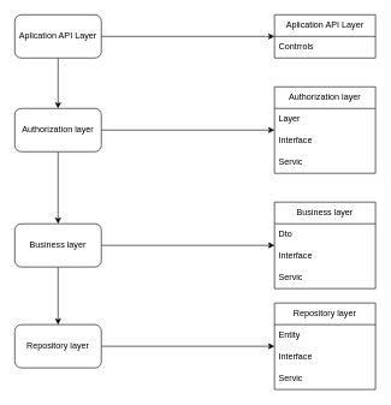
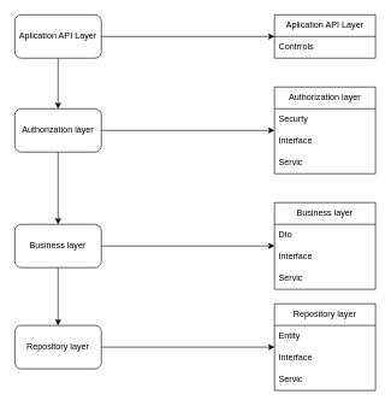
  <mxCell id="0" />
  <mxCell id="1" parent="0" />
  <mxCell id="2" value="" style="edgeStyle=orthogonalEdgeStyle;rounded=0;orthogonalLoop=1;jettySize=auto;html=1;" edge="1" parent="1" source="4" target="7"><mxGeometry relative="1" as="geometry" /></mxCell>
  <mxCell id="3" style="edgeStyle=orthogonalEdgeStyle;rounded=0;orthogonalLoop=1;jettySize=auto;html=1;" edge="1" parent="1" source="4" target="13"><mxGeometry relative="1" as="geometry" /></mxCell>
  <mxCell id="4" value="Aplication API Layer" style="rounded=1;whiteSpace=wrap;html=1;" vertex="1" parent="1"><mxGeometry x="20" y="20" width="120" height="60" as="geometry" /></mxCell>
  <mxCell id="5" value="" style="edgeStyle=orthogonalEdgeStyle;rounded=0;orthogonalLoop=1;jettySize=auto;html=1;" edge="1" parent="1" source="7" target="10"><mxGeometry relative="1" as="geometry" /></mxCell>
  <mxCell id="6" style="edgeStyle=orthogonalEdgeStyle;rounded=0;orthogonalLoop=1;jettySize=auto;html=1;" edge="1" parent="1" source="7" target="15"><mxGeometry relative="1" as="geometry" /></mxCell>
  <mxCell id="7" value="Authorization layer" style="whiteSpace=wrap;html=1;rounded=1;" vertex="1" parent="1"><mxGeometry x="20" y="150" width="120" height="60" as="geometry" /></mxCell>
  <mxCell id="8" value="" style="edgeStyle=orthogonalEdgeStyle;rounded=0;orthogonalLoop=1;jettySize=auto;html=1;" edge="1" parent="1" source="10" target="12"><mxGeometry relative="1" as="geometry" /></mxCell>
  <mxCell id="9" style="edgeStyle=orthogonalEdgeStyle;rounded=0;orthogonalLoop=1;jettySize=auto;html=1;" edge="1" parent="1" source="10" target="19"><mxGeometry relative="1" as="geometry"><mxPoint x="190" y="340" as="targetPoint" /></mxGeometry></mxCell>
  <mxCell id="10" value="Business layer" style="whiteSpace=wrap;html=1;rounded=1;" vertex="1" parent="1"><mxGeometry x="20" y="310" width="120" height="60" as="geometry" /></mxCell>
  <mxCell id="11" style="edgeStyle=orthogonalEdgeStyle;rounded=0;orthogonalLoop=1;jettySize=auto;html=1;" edge="1" parent="1" source="12" target="23"><mxGeometry relative="1" as="geometry" /></mxCell>
  <mxCell id="12" value="Repository layer" style="whiteSpace=wrap;html=1;rounded=1;" vertex="1" parent="1"><mxGeometry x="20" y="450" width="120" height="60" as="geometry" /></mxCell>
  <mxCell id="13" value="Aplication API Layer" style="swimlane;fontStyle=0;childLayout=stackLayout;horizontal=1;startSize=30;horizontalStack=0;resizeParent=1;resizeParentMax=0;resizeLast=0;collapsible=1;marginBottom=0;whiteSpace=wrap;html=1;" vertex="1" parent="1"><mxGeometry x="380" y="20" width="140" height="60" as="geometry" /></mxCell>
  <mxCell id="14" value="Contrrols" style="text;strokeColor=none;fillColor=none;align=left;verticalAlign=middle;spacingLeft=4;spacingRight=4;overflow=hidden;points=[[0,0.5],[1,0.5]];portConstraint=eastwest;rotatable=0;whiteSpace=wrap;html=1;" vertex="1" parent="13"><mxGeometry y="30" width="140" height="30" as="geometry" /></mxCell>
  <mxCell id="15" value="Authorization layer" style="swimlane;fontStyle=0;childLayout=stackLayout;horizontal=1;startSize=30;horizontalStack=0;resizeParent=1;resizeParentMax=0;resizeLast=0;collapsible=1;marginBottom=0;whiteSpace=wrap;html=1;" vertex="1" parent="1"><mxGeometry x="380" y="120" width="140" height="120" as="geometry" /></mxCell>
- <mxCell id="16" value="Layer" style="text;strokeColor=none;fillColor=none;align=left;verticalAlign=middle;spacingLeft=4;spacingRight=4;overflow=hidden;points=[[0,0.5],[1,0.5]];portConstraint=eastwest;rotatable=0;whiteSpace=wrap;html=1;" vertex="1" parent="15"><mxGeometry y="30" width="140" height="30" as="geometry" /></mxCell>
+ <mxCell id="16" value="Securty" style="text;strokeColor=none;fillColor=none;align=left;verticalAlign=middle;spacingLeft=4;spacingRight=4;overflow=hidden;points=[[0,0.5],[1,0.5]];portConstraint=eastwest;rotatable=0;whiteSpace=wrap;html=1;" vertex="1" parent="15"><mxGeometry y="30" width="140" height="30" as="geometry" /></mxCell>
  <mxCell id="17" value="Interface" style="text;strokeColor=none;fillColor=none;align=left;verticalAlign=middle;spacingLeft=4;spacingRight=4;overflow=hidden;points=[[0,0.5],[1,0.5]];portConstraint=eastwest;rotatable=0;whiteSpace=wrap;html=1;" vertex="1" parent="15"><mxGeometry y="60" width="140" height="30" as="geometry" /></mxCell>
  <mxCell id="18" value="Servic" style="text;strokeColor=none;fillColor=none;align=left;verticalAlign=middle;spacingLeft=4;spacingRight=4;overflow=hidden;points=[[0,0.5],[1,0.5]];portConstraint=eastwest;rotatable=0;whiteSpace=wrap;html=1;" vertex="1" parent="15"><mxGeometry y="90" width="140" height="30" as="geometry" /></mxCell>
  <mxCell id="19" value="Business layer" style="swimlane;fontStyle=0;childLayout=stackLayout;horizontal=1;startSize=30;horizontalStack=0;resizeParent=1;resizeParentMax=0;resizeLast=0;collapsible=1;marginBottom=0;whiteSpace=wrap;html=1;" vertex="1" parent="1"><mxGeometry x="380" y="280" width="140" height="120" as="geometry" /></mxCell>
  <mxCell id="20" value="Dto" style="text;strokeColor=none;fillColor=none;align=left;verticalAlign=middle;spacingLeft=4;spacingRight=4;overflow=hidden;points=[[0,0.5],[1,0.5]];portConstraint=eastwest;rotatable=0;whiteSpace=wrap;html=1;" vertex="1" parent="19"><mxGeometry y="30" width="140" height="30" as="geometry" /></mxCell>
  <mxCell id="21" value="Interface" style="text;strokeColor=none;fillColor=none;align=left;verticalAlign=middle;spacingLeft=4;spacingRight=4;overflow=hidden;points=[[0,0.5],[1,0.5]];portConstraint=eastwest;rotatable=0;whiteSpace=wrap;html=1;" vertex="1" parent="19"><mxGeometry y="60" width="140" height="30" as="geometry" /></mxCell>
  <mxCell id="22" value="Servic" style="text;strokeColor=none;fillColor=none;align=left;verticalAlign=middle;spacingLeft=4;spacingRight=4;overflow=hidden;points=[[0,0.5],[1,0.5]];portConstraint=eastwest;rotatable=0;whiteSpace=wrap;html=1;" vertex="1" parent="19"><mxGeometry y="90" width="140" height="30" as="geometry" /></mxCell>
  <mxCell id="23" value="Repository layer" style="swimlane;fontStyle=0;childLayout=stackLayout;horizontal=1;startSize=30;horizontalStack=0;resizeParent=1;resizeParentMax=0;resizeLast=0;collapsible=1;marginBottom=0;whiteSpace=wrap;html=1;" vertex="1" parent="1"><mxGeometry x="380" y="420" width="140" height="120" as="geometry" /></mxCell>
  <mxCell id="24" value="Entity" style="text;strokeColor=none;fillColor=none;align=left;verticalAlign=middle;spacingLeft=4;spacingRight=4;overflow=hidden;points=[[0,0.5],[1,0.5]];portConstraint=eastwest;rotatable=0;whiteSpace=wrap;html=1;" vertex="1" parent="23"><mxGeometry y="30" width="140" height="30" as="geometry" /></mxCell>
  <mxCell id="25" value="Interface" style="text;strokeColor=none;fillColor=none;align=left;verticalAlign=middle;spacingLeft=4;spacingRight=4;overflow=hidden;points=[[0,0.5],[1,0.5]];portConstraint=eastwest;rotatable=0;whiteSpace=wrap;html=1;" vertex="1" parent="23"><mxGeometry y="60" width="140" height="30" as="geometry" /></mxCell>
  <mxCell id="26" value="Servic" style="text;strokeColor=none;fillColor=none;align=left;verticalAlign=middle;spacingLeft=4;spacingRight=4;overflow=hidden;points=[[0,0.5],[1,0.5]];portConstraint=eastwest;rotatable=0;whiteSpace=wrap;html=1;" vertex="1" parent="23"><mxGeometry y="90" width="140" height="30" as="geometry" /></mxCell>
